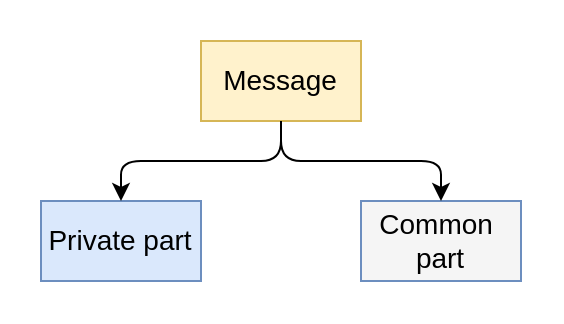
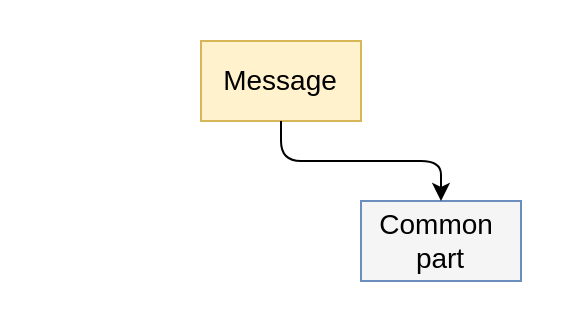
  <mxCell id="0" />
  <mxCell id="1" parent="0" />
  <mxCell id="2" value="&lt;font style=&quot;font-size: 14px&quot;&gt;Message&lt;/font&gt;" style="rounded=0;whiteSpace=wrap;html=1;fillColor=#fff2cc;strokeColor=#d6b656;" vertex="1" parent="1"><mxGeometry x="100" y="20" width="80" height="40" as="geometry" /></mxCell>
- <mxCell id="3" value="&lt;font style=&quot;font-size: 14px&quot;&gt;Private part&lt;/font&gt;" style="rounded=0;whiteSpace=wrap;html=1;fillColor=#dae8fc;strokeColor=#6c8ebf;" vertex="1" parent="1"><mxGeometry x="20" y="100" width="80" height="40" as="geometry" /></mxCell>
  <mxCell id="4" value="&lt;font style=&quot;font-size: 14px&quot;&gt;Common&amp;nbsp; part&lt;/font&gt;" style="rounded=0;whiteSpace=wrap;html=1;fillColor=#f5f5f5;strokeColor=#6c8ebf;" vertex="1" parent="1"><mxGeometry x="180" y="100" width="80" height="40" as="geometry" /></mxCell>
- <mxCell id="5" value="" style="endArrow=classic;html=1;entryX=0.5;entryY=0;entryDx=0;entryDy=0;exitX=0.5;exitY=1;exitDx=0;exitDy=0;" edge="1" parent="1" source="2" target="3"><mxGeometry width="50" height="50" relative="1" as="geometry"><mxPoint x="180" y="290" as="sourcePoint" /><mxPoint x="230" y="240" as="targetPoint" /><Array as="points"><mxPoint x="140" y="80" /><mxPoint x="60" y="80" /></Array></mxGeometry></mxCell>
  <mxCell id="6" value="" style="endArrow=classic;html=1;entryX=0.5;entryY=0;entryDx=0;entryDy=0;exitX=0.5;exitY=1;exitDx=0;exitDy=0;" edge="1" parent="1" source="2" target="4"><mxGeometry width="50" height="50" relative="1" as="geometry"><mxPoint x="150" y="70" as="sourcePoint" /><mxPoint x="70" y="110" as="targetPoint" /><Array as="points"><mxPoint x="140" y="80" /><mxPoint x="220" y="80" /></Array></mxGeometry></mxCell>
